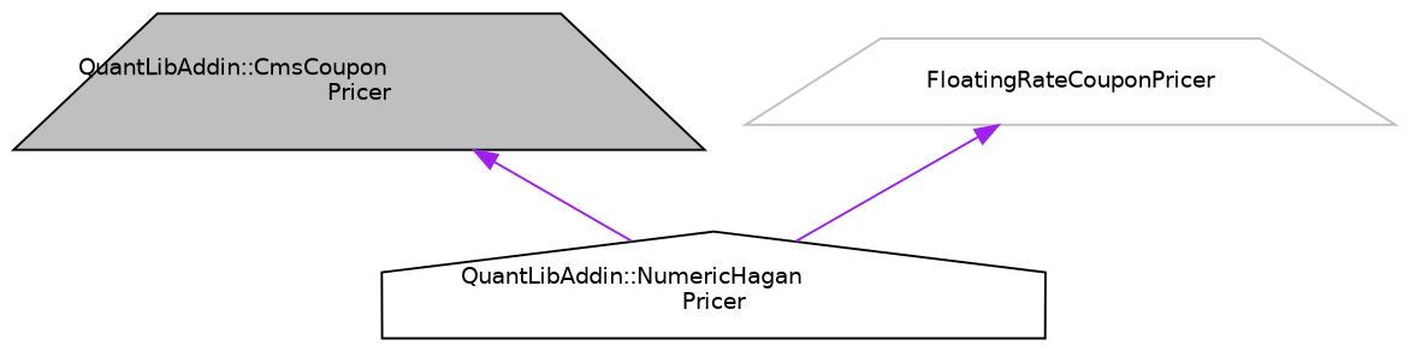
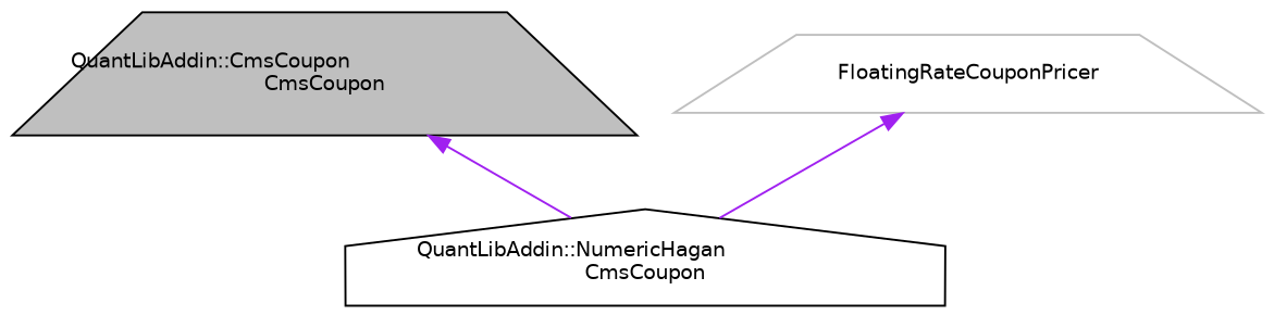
  digraph {
    node [color=black fillcolor=white fontname=Helvetica fontsize=10 shape=trapezium style=filled]
    edge [color=purple dir=back fontname=Helvetica fontsize=10 labelfontname=Helvetica labelfontsize=10 style=solid]
-   n1 [fillcolor=grey75 fontcolor=black height=0.2 label="QuantLibAddin::CmsCoupon\lPricer" width=0.4]
-   n2 [height=0.2 label="QuantLibAddin::NumericHagan\lPricer" shape=house width=0.4]
+   n1 [fillcolor=grey75 fontcolor=black height=0.2 label="QuantLibAddin::CmsCoupon\lCmsCoupon" width=0.4]
+   n2 [height=0.2 label="QuantLibAddin::NumericHagan\lCmsCoupon" shape=house width=0.4]
    n3 [color=grey75 height=0.2 label=FloatingRateCouponPricer width=0.4]
    n1 -> n2
    n3 -> n2
  }
